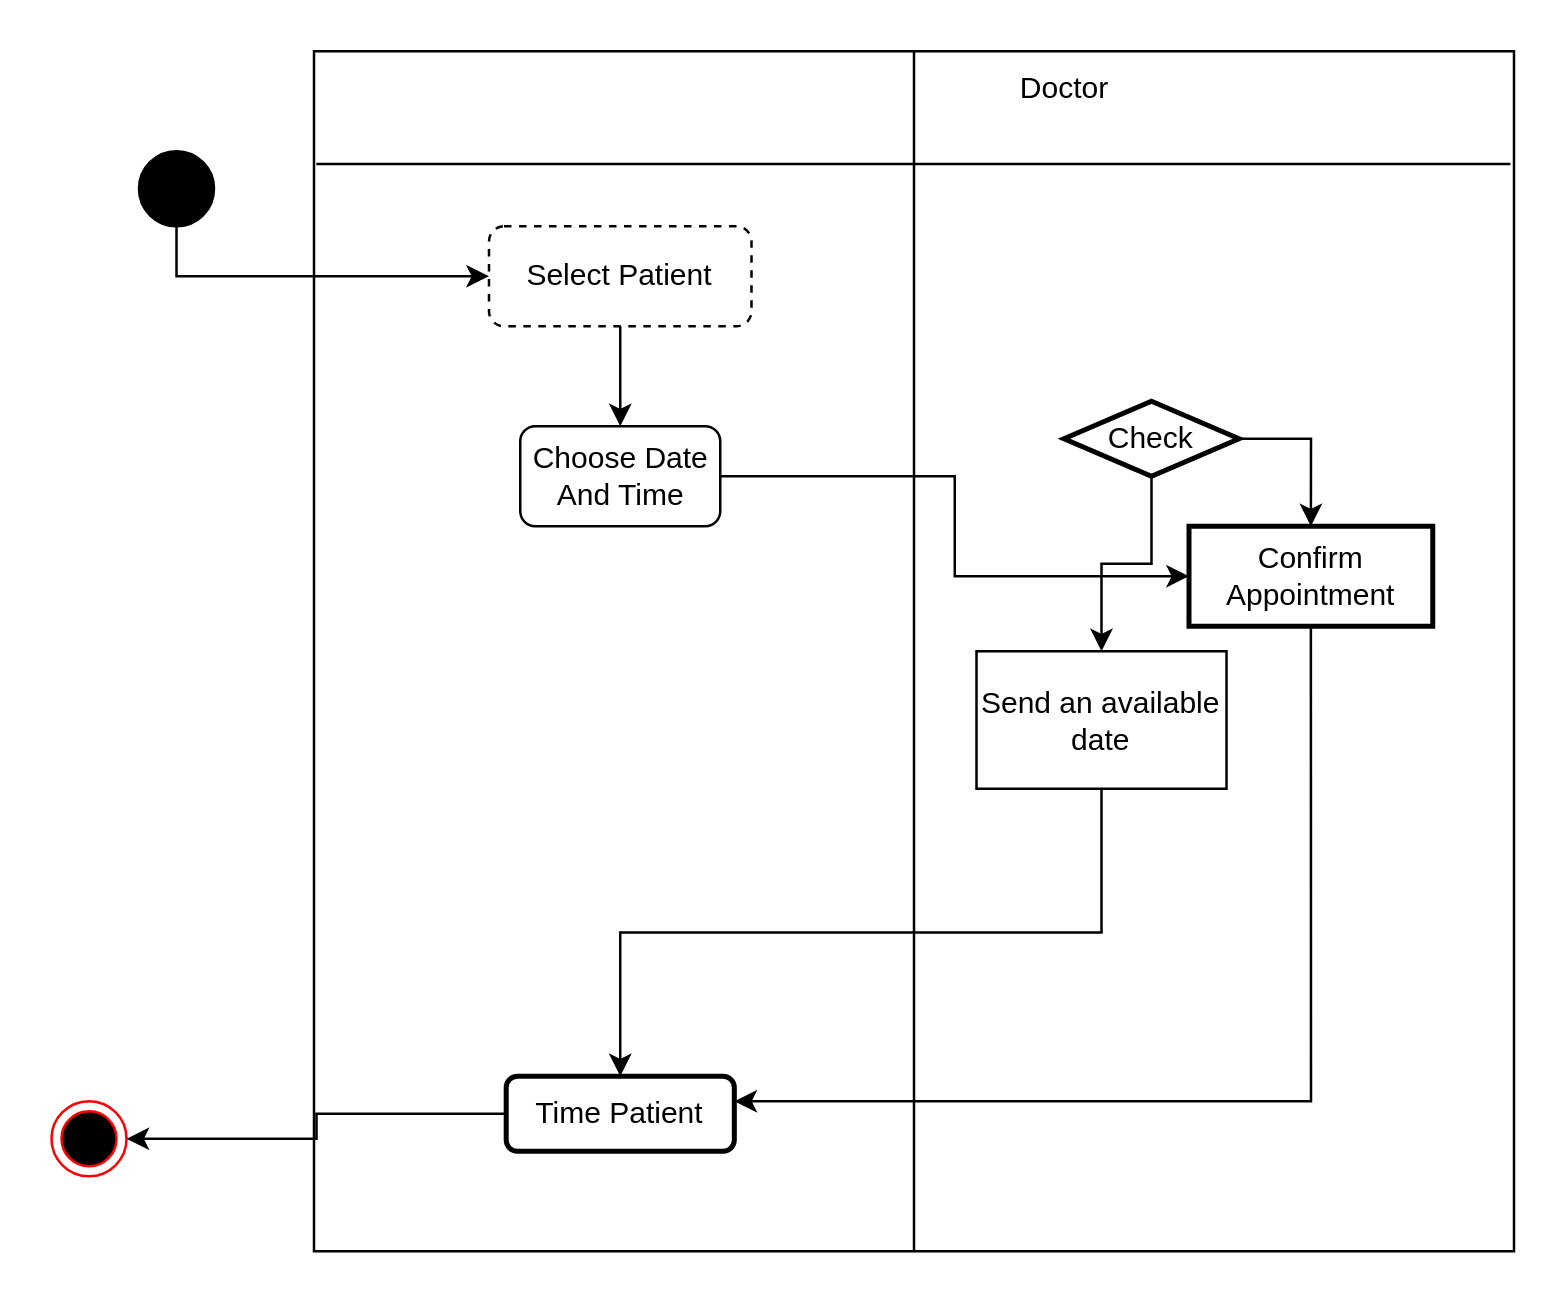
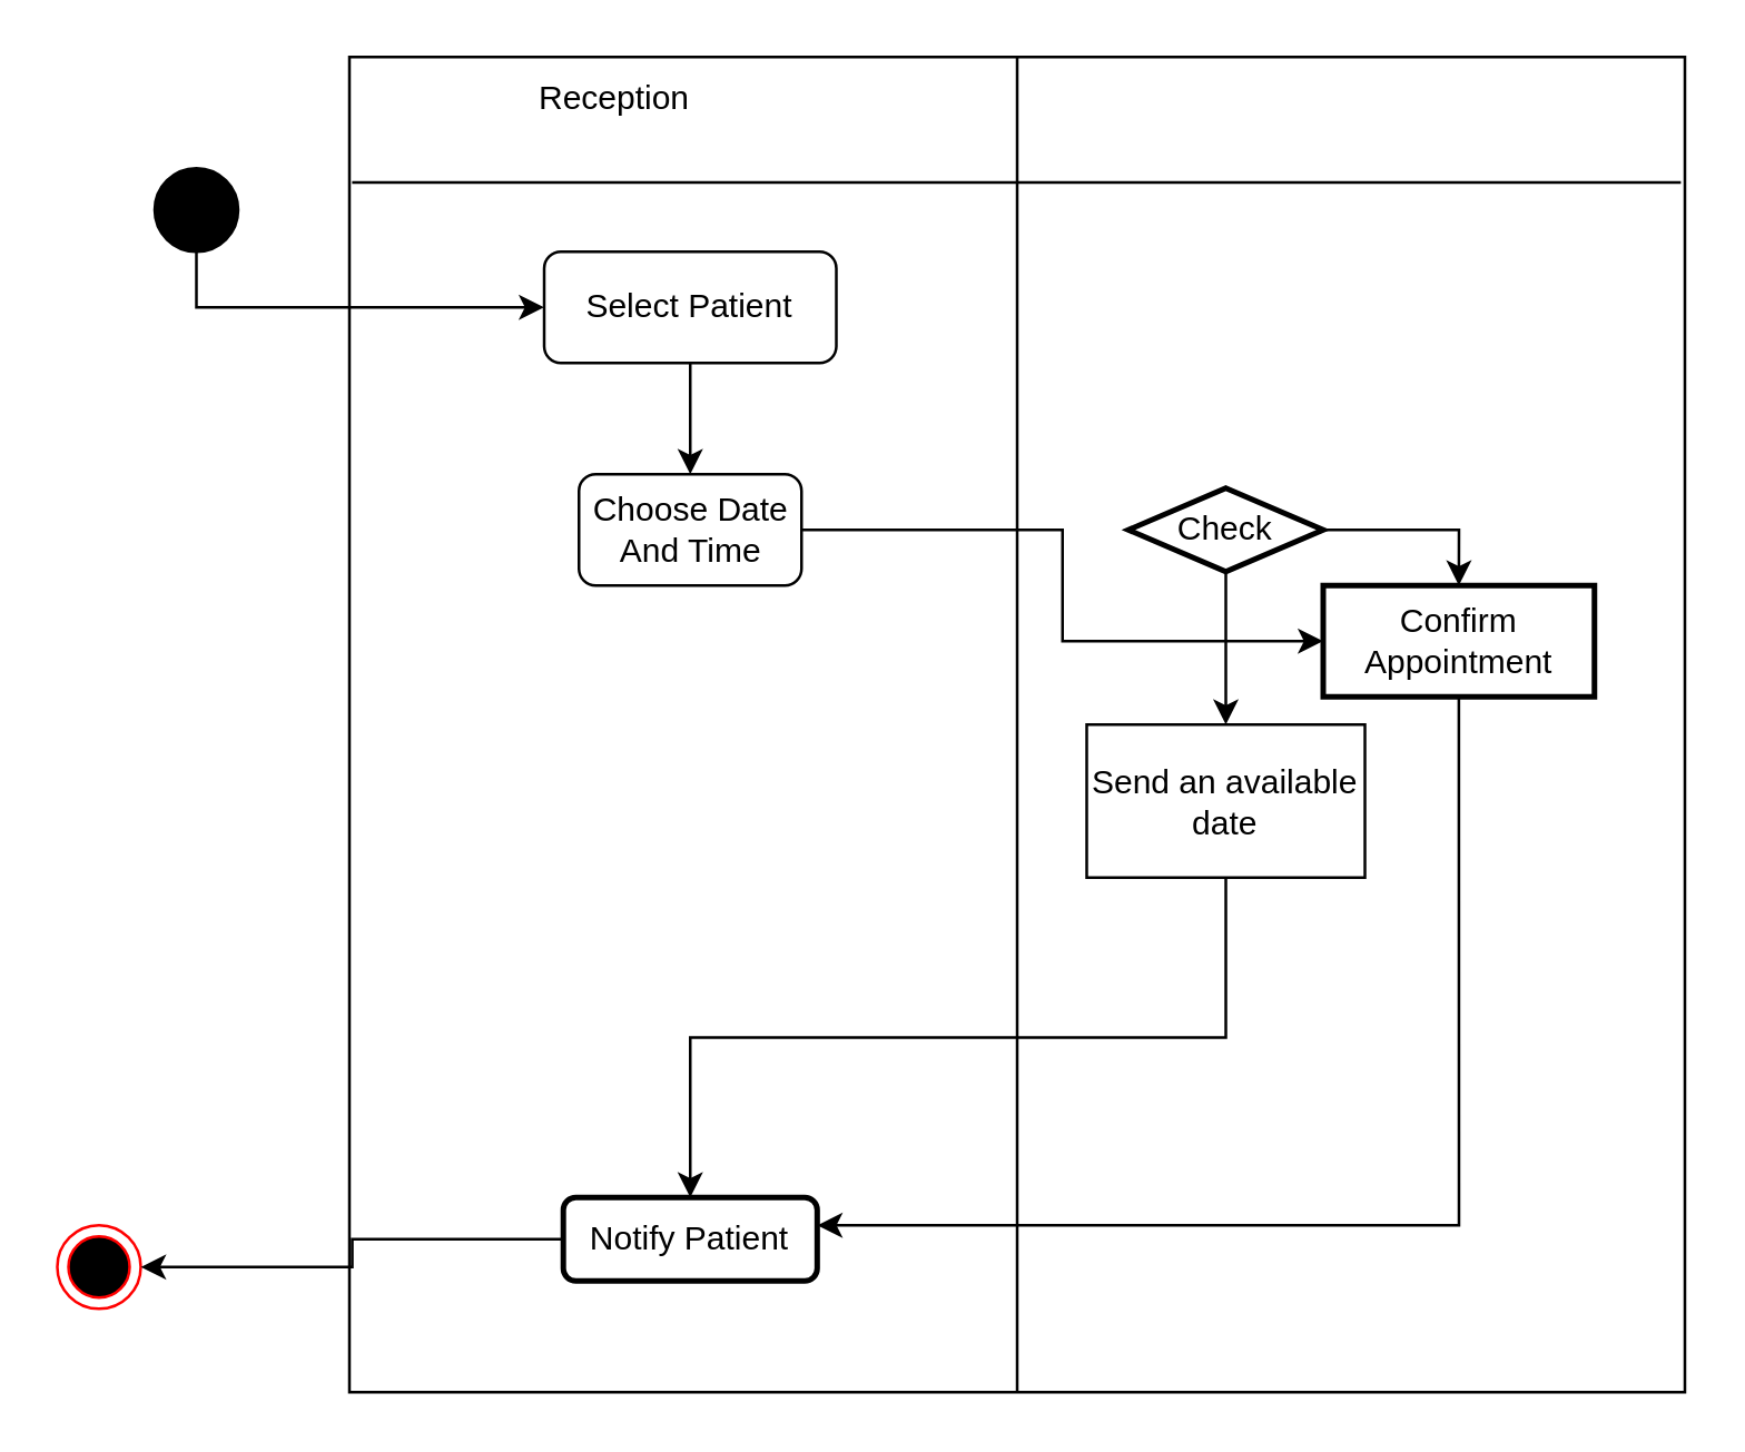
  <mxCell id="0" />
  <mxCell id="1" parent="0" />
  <mxCell id="2" value="" style="whiteSpace=wrap;html=1;aspect=fixed;" vertex="1" parent="1"><mxGeometry x="125" y="20" width="480" height="480" as="geometry" /></mxCell>
  <mxCell id="3" style="edgeStyle=orthogonalEdgeStyle;rounded=0;orthogonalLoop=1;jettySize=auto;html=1;exitX=0.5;exitY=1;exitDx=0;exitDy=0;" parent="1" source="4" target="10" edge="1"><mxGeometry relative="1" as="geometry" /></mxCell>
  <mxCell id="4" value="" style="ellipse;fillColor=strokeColor;html=1;" parent="1" vertex="1"><mxGeometry x="55" y="60" width="30" height="30" as="geometry" /></mxCell>
  <mxCell id="5" style="edgeStyle=orthogonalEdgeStyle;rounded=0;orthogonalLoop=1;jettySize=auto;html=1;exitX=0.5;exitY=1;exitDx=0;exitDy=0;" parent="1" source="10" target="7" edge="1"><mxGeometry relative="1" as="geometry" /></mxCell>
  <mxCell id="6" value="" style="edgeStyle=orthogonalEdgeStyle;rounded=0;orthogonalLoop=1;jettySize=auto;html=1;" edge="1" parent="1" source="7" target="19"><mxGeometry relative="1" as="geometry" /></mxCell>
  <mxCell id="7" value="Choose Date And Time" style="rounded=1;whiteSpace=wrap;html=1;" parent="1" vertex="1"><mxGeometry x="207.5" y="170" width="80" height="40" as="geometry" /></mxCell>
  <mxCell id="8" value="" style="ellipse;html=1;shape=endState;fillColor=#000000;strokeColor=#ff0000;" parent="1" vertex="1"><mxGeometry x="20" y="440" width="30" height="30" as="geometry" /></mxCell>
  <mxCell id="9" style="edgeStyle=orthogonalEdgeStyle;rounded=0;orthogonalLoop=1;jettySize=auto;html=1;exitX=0;exitY=0.5;exitDx=0;exitDy=0;" parent="1" source="20" target="8" edge="1"><mxGeometry relative="1" as="geometry"><mxPoint x="220" y="440" as="sourcePoint" /></mxGeometry></mxCell>
- <mxCell id="10" value="Select Patient" style="rounded=1;whiteSpace=wrap;html=1;dashed=1;" parent="1" vertex="1"><mxGeometry x="195" y="90" width="105" height="40" as="geometry" /></mxCell>
+ <mxCell id="10" value="Select Patient" style="rounded=1;whiteSpace=wrap;html=1;" parent="1" vertex="1"><mxGeometry x="195" y="90" width="105" height="40" as="geometry" /></mxCell>
  <mxCell id="11" value="" style="endArrow=none;html=1;rounded=0;entryX=0.5;entryY=0;entryDx=0;entryDy=0;exitX=0.5;exitY=1;exitDx=0;exitDy=0;" edge="1" parent="1" source="2" target="2"><mxGeometry width="50" height="50" relative="1" as="geometry"><mxPoint x="80" y="150" as="sourcePoint" /><mxPoint x="130" y="100" as="targetPoint" /></mxGeometry></mxCell>
  <mxCell id="12" value="" style="endArrow=none;html=1;rounded=0;entryX=0.002;entryY=0.094;entryDx=0;entryDy=0;entryPerimeter=0;exitX=0.997;exitY=0.094;exitDx=0;exitDy=0;exitPerimeter=0;" edge="1" parent="1" source="2" target="2"><mxGeometry width="50" height="50" relative="1" as="geometry"><mxPoint x="70" y="110" as="sourcePoint" /><mxPoint x="120" y="60" as="targetPoint" /></mxGeometry></mxCell>
- <mxCell id="14" value="Doctor" style="text;html=1;align=center;verticalAlign=middle;resizable=0;points=[];autosize=1;strokeColor=none;fillColor=none;" vertex="1" parent="1"><mxGeometry x="395" y="20" width="60" height="30" as="geometry" /></mxCell>
+ <mxCell id="13" value="Reception" style="text;html=1;align=center;verticalAlign=middle;resizable=0;points=[];autosize=1;strokeColor=none;fillColor=none;" vertex="1" parent="1"><mxGeometry x="180" y="20" width="80" height="30" as="geometry" /></mxCell>
  <mxCell id="15" style="edgeStyle=orthogonalEdgeStyle;rounded=0;orthogonalLoop=1;jettySize=auto;html=1;exitX=1;exitY=0.5;exitDx=0;exitDy=0;exitPerimeter=0;entryX=0.5;entryY=0;entryDx=0;entryDy=0;" edge="1" parent="1" source="17" target="19"><mxGeometry relative="1" as="geometry" /></mxCell>
  <mxCell id="16" style="edgeStyle=orthogonalEdgeStyle;rounded=0;orthogonalLoop=1;jettySize=auto;html=1;exitX=0.5;exitY=1;exitDx=0;exitDy=0;exitPerimeter=0;" edge="1" parent="1" source="17" target="22"><mxGeometry relative="1" as="geometry" /></mxCell>
- <mxCell id="17" value="Check" style="strokeWidth=2;html=1;shape=mxgraph.flowchart.decision;whiteSpace=wrap;" vertex="1" parent="1"><mxGeometry x="425" y="160" width="70" height="30" as="geometry" /></mxCell>
+ <mxCell id="17" value="Check" style="strokeWidth=2;html=1;shape=mxgraph.flowchart.decision;whiteSpace=wrap;" vertex="1" parent="1"><mxGeometry x="405" y="175" width="70" height="30" as="geometry" /></mxCell>
  <mxCell id="18" value="" style="edgeStyle=orthogonalEdgeStyle;rounded=0;orthogonalLoop=1;jettySize=auto;html=1;exitX=0.5;exitY=1;exitDx=0;exitDy=0;" edge="1" parent="1" source="19" target="20"><mxGeometry relative="1" as="geometry"><Array as="points"><mxPoint x="524" y="440" /></Array></mxGeometry></mxCell>
  <mxCell id="19" value="Confirm Appointment" style="whiteSpace=wrap;html=1;strokeWidth=2;" vertex="1" parent="1"><mxGeometry x="475" y="210" width="97.5" height="40" as="geometry" /></mxCell>
- <mxCell id="20" value="Time Patient" style="rounded=1;whiteSpace=wrap;html=1;strokeWidth=2;" vertex="1" parent="1"><mxGeometry x="201.88" y="430" width="91.25" height="30" as="geometry" /></mxCell>
+ <mxCell id="20" value="Notify Patient" style="rounded=1;whiteSpace=wrap;html=1;strokeWidth=2;" vertex="1" parent="1"><mxGeometry x="201.88" y="430" width="91.25" height="30" as="geometry" /></mxCell>
  <mxCell id="21" style="edgeStyle=orthogonalEdgeStyle;rounded=0;orthogonalLoop=1;jettySize=auto;html=1;exitX=0.5;exitY=1;exitDx=0;exitDy=0;entryX=0.5;entryY=0;entryDx=0;entryDy=0;" edge="1" parent="1" source="22" target="20"><mxGeometry relative="1" as="geometry" /></mxCell>
  <mxCell id="22" value="Send an available date" style="whiteSpace=wrap;html=1;align=center;" vertex="1" parent="1"><mxGeometry x="390" y="260" width="100" height="55" as="geometry" /></mxCell>
